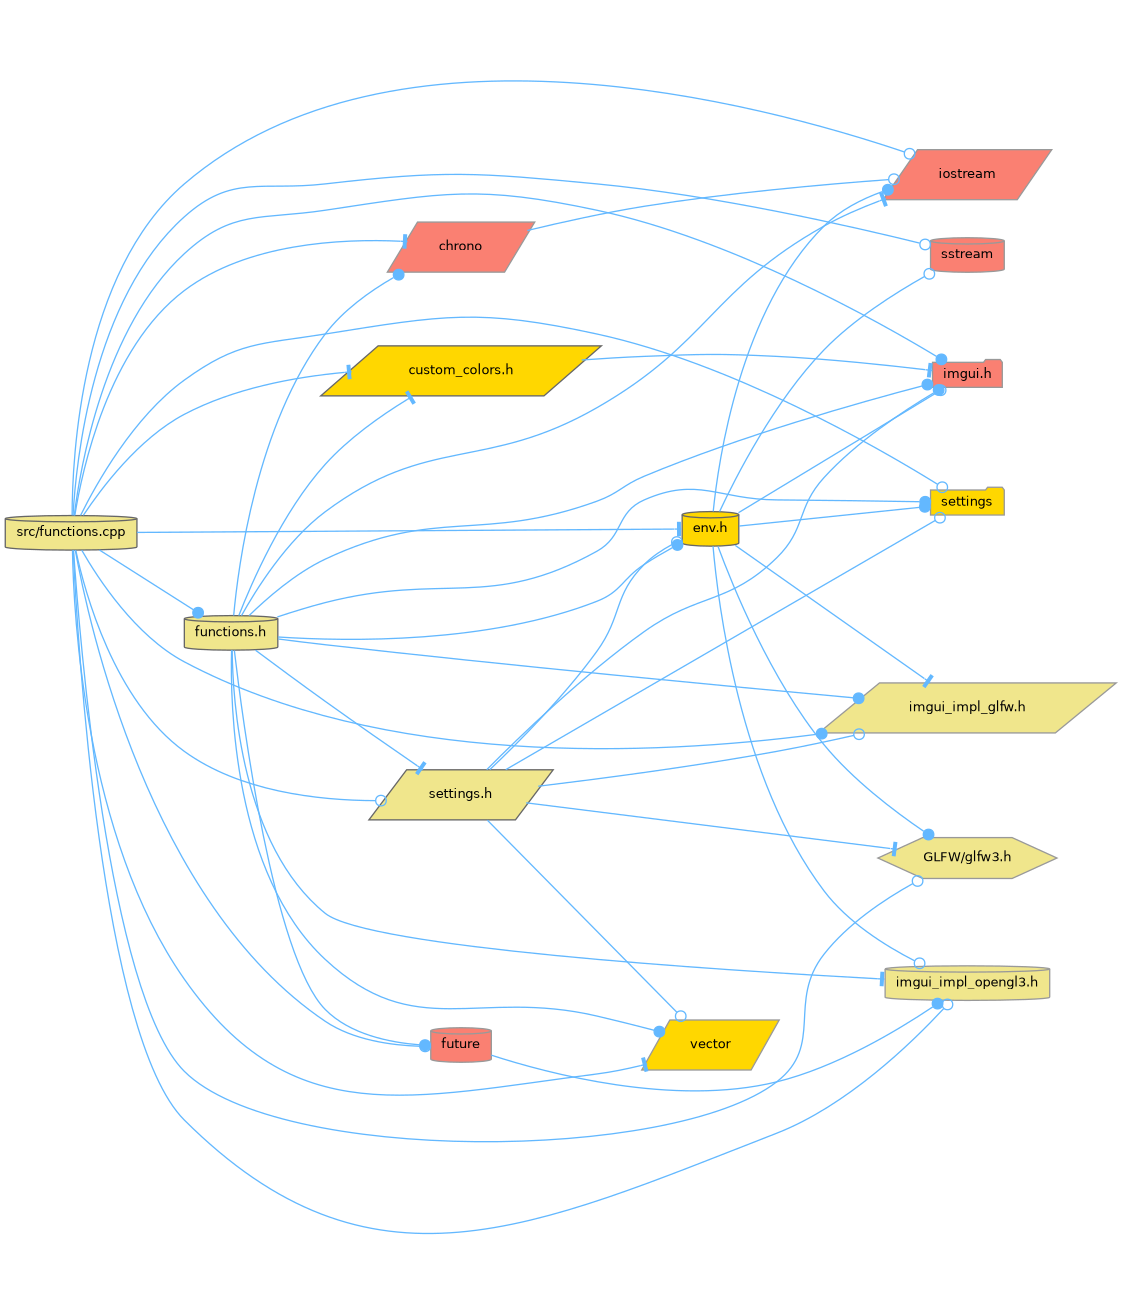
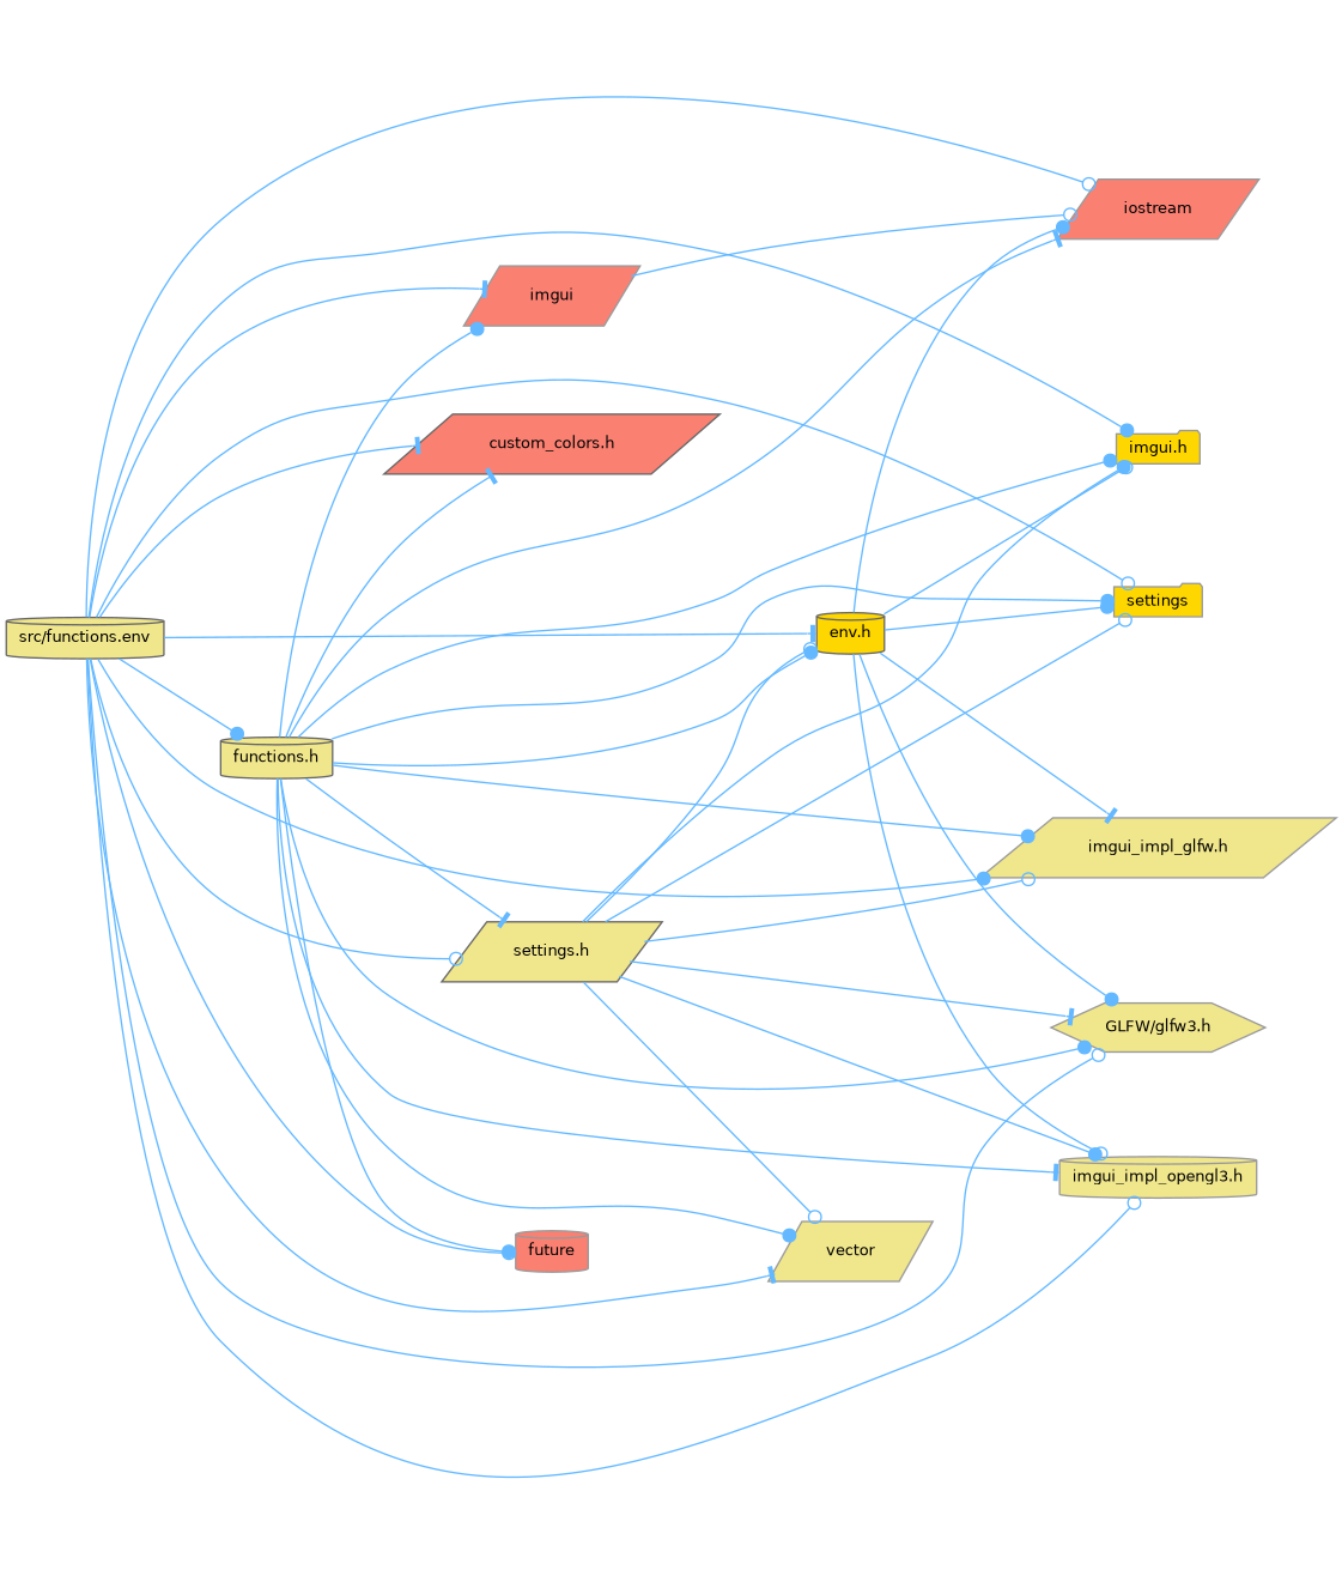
  digraph {
    rankdir=LR
    node [color=grey60 fillcolor=khaki fontname=Helvetica fontsize=10 shape=cylinder style=filled]
    edge [arrowhead=dot color=steelblue1 fontname=Helvetica fontsize=10 labelfontname=Helvetica labelfontsize=10 style=solid]
-   n1 [color=gray40 fontcolor=black height=0.2 label="src/functions.cpp" width=0.4]
+   n1 [color=gray40 fontcolor=black height=0.2 label="src/functions.env" width=0.4]
    n2 [fillcolor=salmon height=0.2 label=iostream shape=parallelogram width=0.4]
-   n3 [fillcolor=salmon height=0.2 label=sstream width=0.4]
    n4 [fillcolor=gold height=0.2 label=settings shape=folder width=0.4]
    n5 [fillcolor=salmon height=0.2 label=future width=0.4]
-   n6 [fillcolor=salmon height=0.2 label=chrono shape=parallelogram width=0.4]
-   n7 [fillcolor=gold height=0.2 label=vector shape=parallelogram width=0.4]
-   n8 [fillcolor=salmon height=0.2 label="imgui.h" shape=folder width=0.4]
+   n6 [fillcolor=salmon height=0.2 label=imgui shape=parallelogram width=0.4]
+   n7 [height=0.2 label=vector shape=parallelogram width=0.4]
+   n8 [fillcolor=gold height=0.2 label="imgui.h" shape=folder width=0.4]
    n9 [height=0.2 label="imgui_impl_glfw.h" shape=parallelogram width=0.4]
    n10 [height=0.2 label="imgui_impl_opengl3.h" width=0.4]
    n11 [height=0.2 label="GLFW/glfw3.h" shape=hexagon width=0.4]
    n12 [color=grey40 fillcolor=gold height=0.2 label="env.h" width=0.4]
    n13 [color=grey40 height=0.2 label="settings.h" shape=parallelogram width=0.4]
    n14 [color=grey40 height=0.2 label="functions.h" width=0.4]
-   n15 [color=grey40 fillcolor=gold height=0.2 label="custom_colors.h" shape=parallelogram width=0.4]
+   n15 [color=grey40 fillcolor=salmon height=0.2 label="custom_colors.h" shape=parallelogram width=0.4]
    n1 -> n2 [arrowhead=odot]
-   n1 -> n3 [arrowhead=odot]
    n1 -> n4 [arrowhead=odot]
    n1 -> n5 [arrowhead=odot]
    n1 -> n6 [arrowhead=tee]
    n1 -> n7 [arrowhead=tee]
    n1 -> n8
    n1 -> n9
    n1 -> n10 [arrowhead=odot]
    n1 -> n11 [arrowhead=odot]
    n1 -> n12 [arrowhead=tee]
    n1 -> n13 [arrowhead=odot]
    n1 -> n14
    n1 -> n15 [arrowhead=tee]
    n6 -> n2 [arrowhead=odot]
    n12 -> n2
-   n12 -> n3 [arrowhead=odot]
    n12 -> n4
    n12 -> n8 [arrowhead=odot]
    n12 -> n9 [arrowhead=tee]
    n12 -> n10 [arrowhead=odot]
    n12 -> n11
    n13 -> n4 [arrowhead=odot]
    n13 -> n7 [arrowhead=odot]
    n13 -> n8
    n13 -> n9 [arrowhead=odot]
-   n5 -> n10
+   n13 -> n10
    n13 -> n11 [arrowhead=tee]
    n13 -> n12 [arrowhead=odot]
    n14 -> n2 [arrowhead=tee]
    n14 -> n4
    n14 -> n5
    n14 -> n6
    n14 -> n7
    n14 -> n8
    n14 -> n9
    n14 -> n10 [arrowhead=tee]
+   n14 -> n11
    n14 -> n12
    n14 -> n13 [arrowhead=tee]
    n14 -> n15 [arrowhead=tee]
-   n15 -> n8 [arrowhead=tee]
  }
